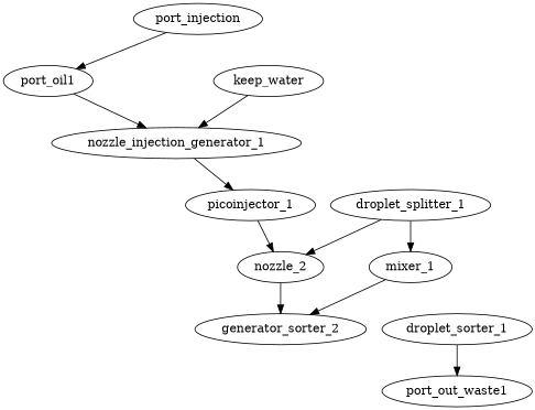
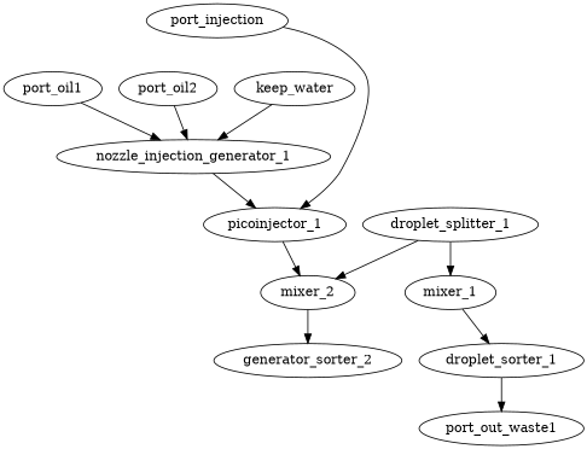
  digraph {
    n1 [label=nozzle_injection_generator_1]
    port_oil1
    picoinjector_1
-   mixer_2 [label=nozzle_2]
+   mixer_2
    droplet_splitter_1
    mixer_1
+   port_oil2
    n8 [label=keep_water]
    droplet_sorter_1
    n10 [label=generator_sorter_2]
    port_injection
    port_out_waste1
    n1 -> picoinjector_1 [connection_id=connection_4 connection_ref="{'name': 'connection_4', 'ID': 'connection_4', 'entity': 'CHANNEL', 'params': {'data': {'channelWidth': 300, 'connectionSpacing': 1000}}, 'source': {'_component': 'nozzle_droplet_generator_1', '_port': '3'}, 'sinks': [{'_component': 'picoinjector_1', '_port': '1'}], 'layer': {'_id': '0', 'name': 'FLOW_0', 'type': 'FLOW', 'group': '0', 'params': {'data': {}}}, '_paths': []}" sink_port="{'_component': 'picoinjector_1', '_port': '1'}" source_port="{'_component': 'nozzle_droplet_generator_1', '_port': '3'}"]
    port_oil1 -> n1 [connection_id=connection_1 connection_ref="{'name': 'connection_1', 'ID': 'connection_1', 'entity': 'CHANNEL', 'params': {'data': {'channelWidth': 300, 'connectionSpacing': 1000}}, 'source': {'_component': 'port_oil1', '_port': '1'}, 'sinks': [{'_component': 'nozzle_droplet_generator_1', '_port': '2'}], 'layer': {'_id': '0', 'name': 'FLOW_0', 'type': 'FLOW', 'group': '0', 'params': {'data': {}}}, '_paths': []}" sink_port="{'_component': 'nozzle_droplet_generator_1', '_port': '2'}" source_port="{'_component': 'port_oil1', '_port': '1'}"]
    picoinjector_1 -> mixer_2 [connection_id=connection_6 connection_ref="{'name': 'connection_6', 'ID': 'connection_6', 'entity': 'CHANNEL', 'params': {'data': {'channelWidth': 300, 'connectionSpacing': 1000}}, 'source': {'_component': 'picoinjector_1', '_port': '2'}, 'sinks': [{'_component': 'droplet_splitter_1', '_port': '1'}], 'layer': {'_id': '0', 'name': 'FLOW_0', 'type': 'FLOW', 'group': '0', 'params': {'data': {}}}, '_paths': []}" sink_port="{'_component': 'droplet_splitter_1', '_port': '1'}" source_port="{'_component': 'picoinjector_1', '_port': '2'}"]
    mixer_2 -> n10 [connection_id=connection_10 connection_ref="{'name': 'connection_10', 'ID': 'connection_10', 'entity': 'CHANNEL', 'params': {'data': {'channelWidth': 300, 'connectionSpacing': 1000}}, 'source': {'_component': 'mixer_2', '_port': '2'}, 'sinks': [{'_component': 'droplet_sorter_2', '_port': '1'}], 'layer': {'_id': '0', 'name': 'FLOW_0', 'type': 'FLOW', 'group': '0', 'params': {'data': {}}}, '_paths': []}" sink_port="{'_component': 'droplet_sorter_2', '_port': '1'}" source_port="{'_component': 'mixer_2', '_port': '2'}"]
    droplet_splitter_1 -> mixer_2 [connection_id=connection_8 connection_ref="{'name': 'connection_8', 'ID': 'connection_8', 'entity': 'CHANNEL', 'params': {'data': {'channelWidth': 300, 'connectionSpacing': 1000}}, 'source': {'_component': 'droplet_splitter_1', '_port': '3'}, 'sinks': [{'_component': 'mixer_2', '_port': '1'}], 'layer': {'_id': '0', 'name': 'FLOW_0', 'type': 'FLOW', 'group': '0', 'params': {'data': {}}}, '_paths': []}" sink_port="{'_component': 'mixer_2', '_port': '1'}" source_port="{'_component': 'droplet_splitter_1', '_port': '3'}"]
    droplet_splitter_1 -> mixer_1 [connection_id=connection_7 connection_ref="{'name': 'connection_7', 'ID': 'connection_7', 'entity': 'CHANNEL', 'params': {'data': {'channelWidth': 300, 'connectionSpacing': 1000}}, 'source': {'_component': 'droplet_splitter_1', '_port': '2'}, 'sinks': [{'_component': 'mixer_1', '_port': '1'}], 'layer': {'_id': '0', 'name': 'FLOW_0', 'type': 'FLOW', 'group': '0', 'params': {'data': {}}}, '_paths': []}" sink_port="{'_component': 'mixer_1', '_port': '1'}" source_port="{'_component': 'droplet_splitter_1', '_port': '2'}"]
-   mixer_1 -> n10 [connection_id=connection_9 connection_ref="{'name': 'connection_9', 'ID': 'connection_9', 'entity': 'CHANNEL', 'params': {'data': {'channelWidth': 300, 'connectionSpacing': 1000}}, 'source': {'_component': 'mixer_1', '_port': '2'}, 'sinks': [{'_component': 'droplet_sorter_1', '_port': '1'}], 'layer': {'_id': '0', 'name': 'FLOW_0', 'type': 'FLOW', 'group': '0', 'params': {'data': {}}}, '_paths': []}" sink_port="{'_component': 'droplet_sorter_1', '_port': '1'}" source_port="{'_component': 'mixer_1', '_port': '2'}"]
+   mixer_1 -> droplet_sorter_1 [connection_id=connection_9 connection_ref="{'name': 'connection_9', 'ID': 'connection_9', 'entity': 'CHANNEL', 'params': {'data': {'channelWidth': 300, 'connectionSpacing': 1000}}, 'source': {'_component': 'mixer_1', '_port': '2'}, 'sinks': [{'_component': 'droplet_sorter_1', '_port': '1'}], 'layer': {'_id': '0', 'name': 'FLOW_0', 'type': 'FLOW', 'group': '0', 'params': {'data': {}}}, '_paths': []}" sink_port="{'_component': 'droplet_sorter_1', '_port': '1'}" source_port="{'_component': 'mixer_1', '_port': '2'}"]
+   port_oil2 -> n1 [connection_id=connection_2 connection_ref="{'name': 'connection_2', 'ID': 'connection_2', 'entity': 'CHANNEL', 'params': {'data': {'channelWidth': 300, 'connectionSpacing': 1000}}, 'source': {'_component': 'port_oil2', '_port': '1'}, 'sinks': [{'_component': 'nozzle_droplet_generator_1', '_port': '4'}], 'layer': {'_id': '0', 'name': 'FLOW_0', 'type': 'FLOW', 'group': '0', 'params': {'data': {}}}, '_paths': []}" sink_port="{'_component': 'nozzle_droplet_generator_1', '_port': '4'}" source_port="{'_component': 'port_oil2', '_port': '1'}"]
    n8 -> n1 [connection_id=connection_3 connection_ref="{'name': 'connection_3', 'ID': 'connection_3', 'entity': 'CHANNEL', 'params': {'data': {'channelWidth': 300, 'connectionSpacing': 1000}}, 'source': {'_component': 'port_water', '_port': '1'}, 'sinks': [{'_component': 'nozzle_droplet_generator_1', '_port': '1'}], 'layer': {'_id': '0', 'name': 'FLOW_0', 'type': 'FLOW', 'group': '0', 'params': {'data': {}}}, '_paths': []}" sink_port="{'_component': 'nozzle_droplet_generator_1', '_port': '1'}" source_port="{'_component': 'port_water', '_port': '1'}"]
    droplet_sorter_1 -> port_out_waste1 [connection_id=connection_11 connection_ref="{'name': 'connection_11', 'ID': 'connection_11', 'entity': 'CHANNEL', 'params': {'data': {'channelWidth': 300, 'connectionSpacing': 1000}}, 'source': {'_component': 'droplet_sorter_1', '_port': '2'}, 'sinks': [{'_component': 'port_out_waste1', '_port': '1'}], 'layer': {'_id': '0', 'name': 'FLOW_0', 'type': 'FLOW', 'group': '0', 'params': {'data': {}}}, '_paths': []}" sink_port="{'_component': 'port_out_waste1', '_port': '1'}" source_port="{'_component': 'droplet_sorter_1', '_port': '2'}"]
-   port_injection -> port_oil1 [connection_id=connection_5 connection_ref="{'name': 'connection_5', 'ID': 'connection_5', 'entity': 'CHANNEL', 'params': {'data': {'channelWidth': 300, 'connectionSpacing': 1000}}, 'source': {'_component': 'port_injection', '_port': '1'}, 'sinks': [{'_component': 'picoinjector_1', '_port': '3'}], 'layer': {'_id': '0', 'name': 'FLOW_0', 'type': 'FLOW', 'group': '0', 'params': {'data': {}}}, '_paths': []}" sink_port="{'_component': 'picoinjector_1', '_port': '3'}" source_port="{'_component': 'port_injection', '_port': '1'}"]
+   port_injection -> picoinjector_1 [connection_id=connection_5 connection_ref="{'name': 'connection_5', 'ID': 'connection_5', 'entity': 'CHANNEL', 'params': {'data': {'channelWidth': 300, 'connectionSpacing': 1000}}, 'source': {'_component': 'port_injection', '_port': '1'}, 'sinks': [{'_component': 'picoinjector_1', '_port': '3'}], 'layer': {'_id': '0', 'name': 'FLOW_0', 'type': 'FLOW', 'group': '0', 'params': {'data': {}}}, '_paths': []}" sink_port="{'_component': 'picoinjector_1', '_port': '3'}" source_port="{'_component': 'port_injection', '_port': '1'}"]
  }
